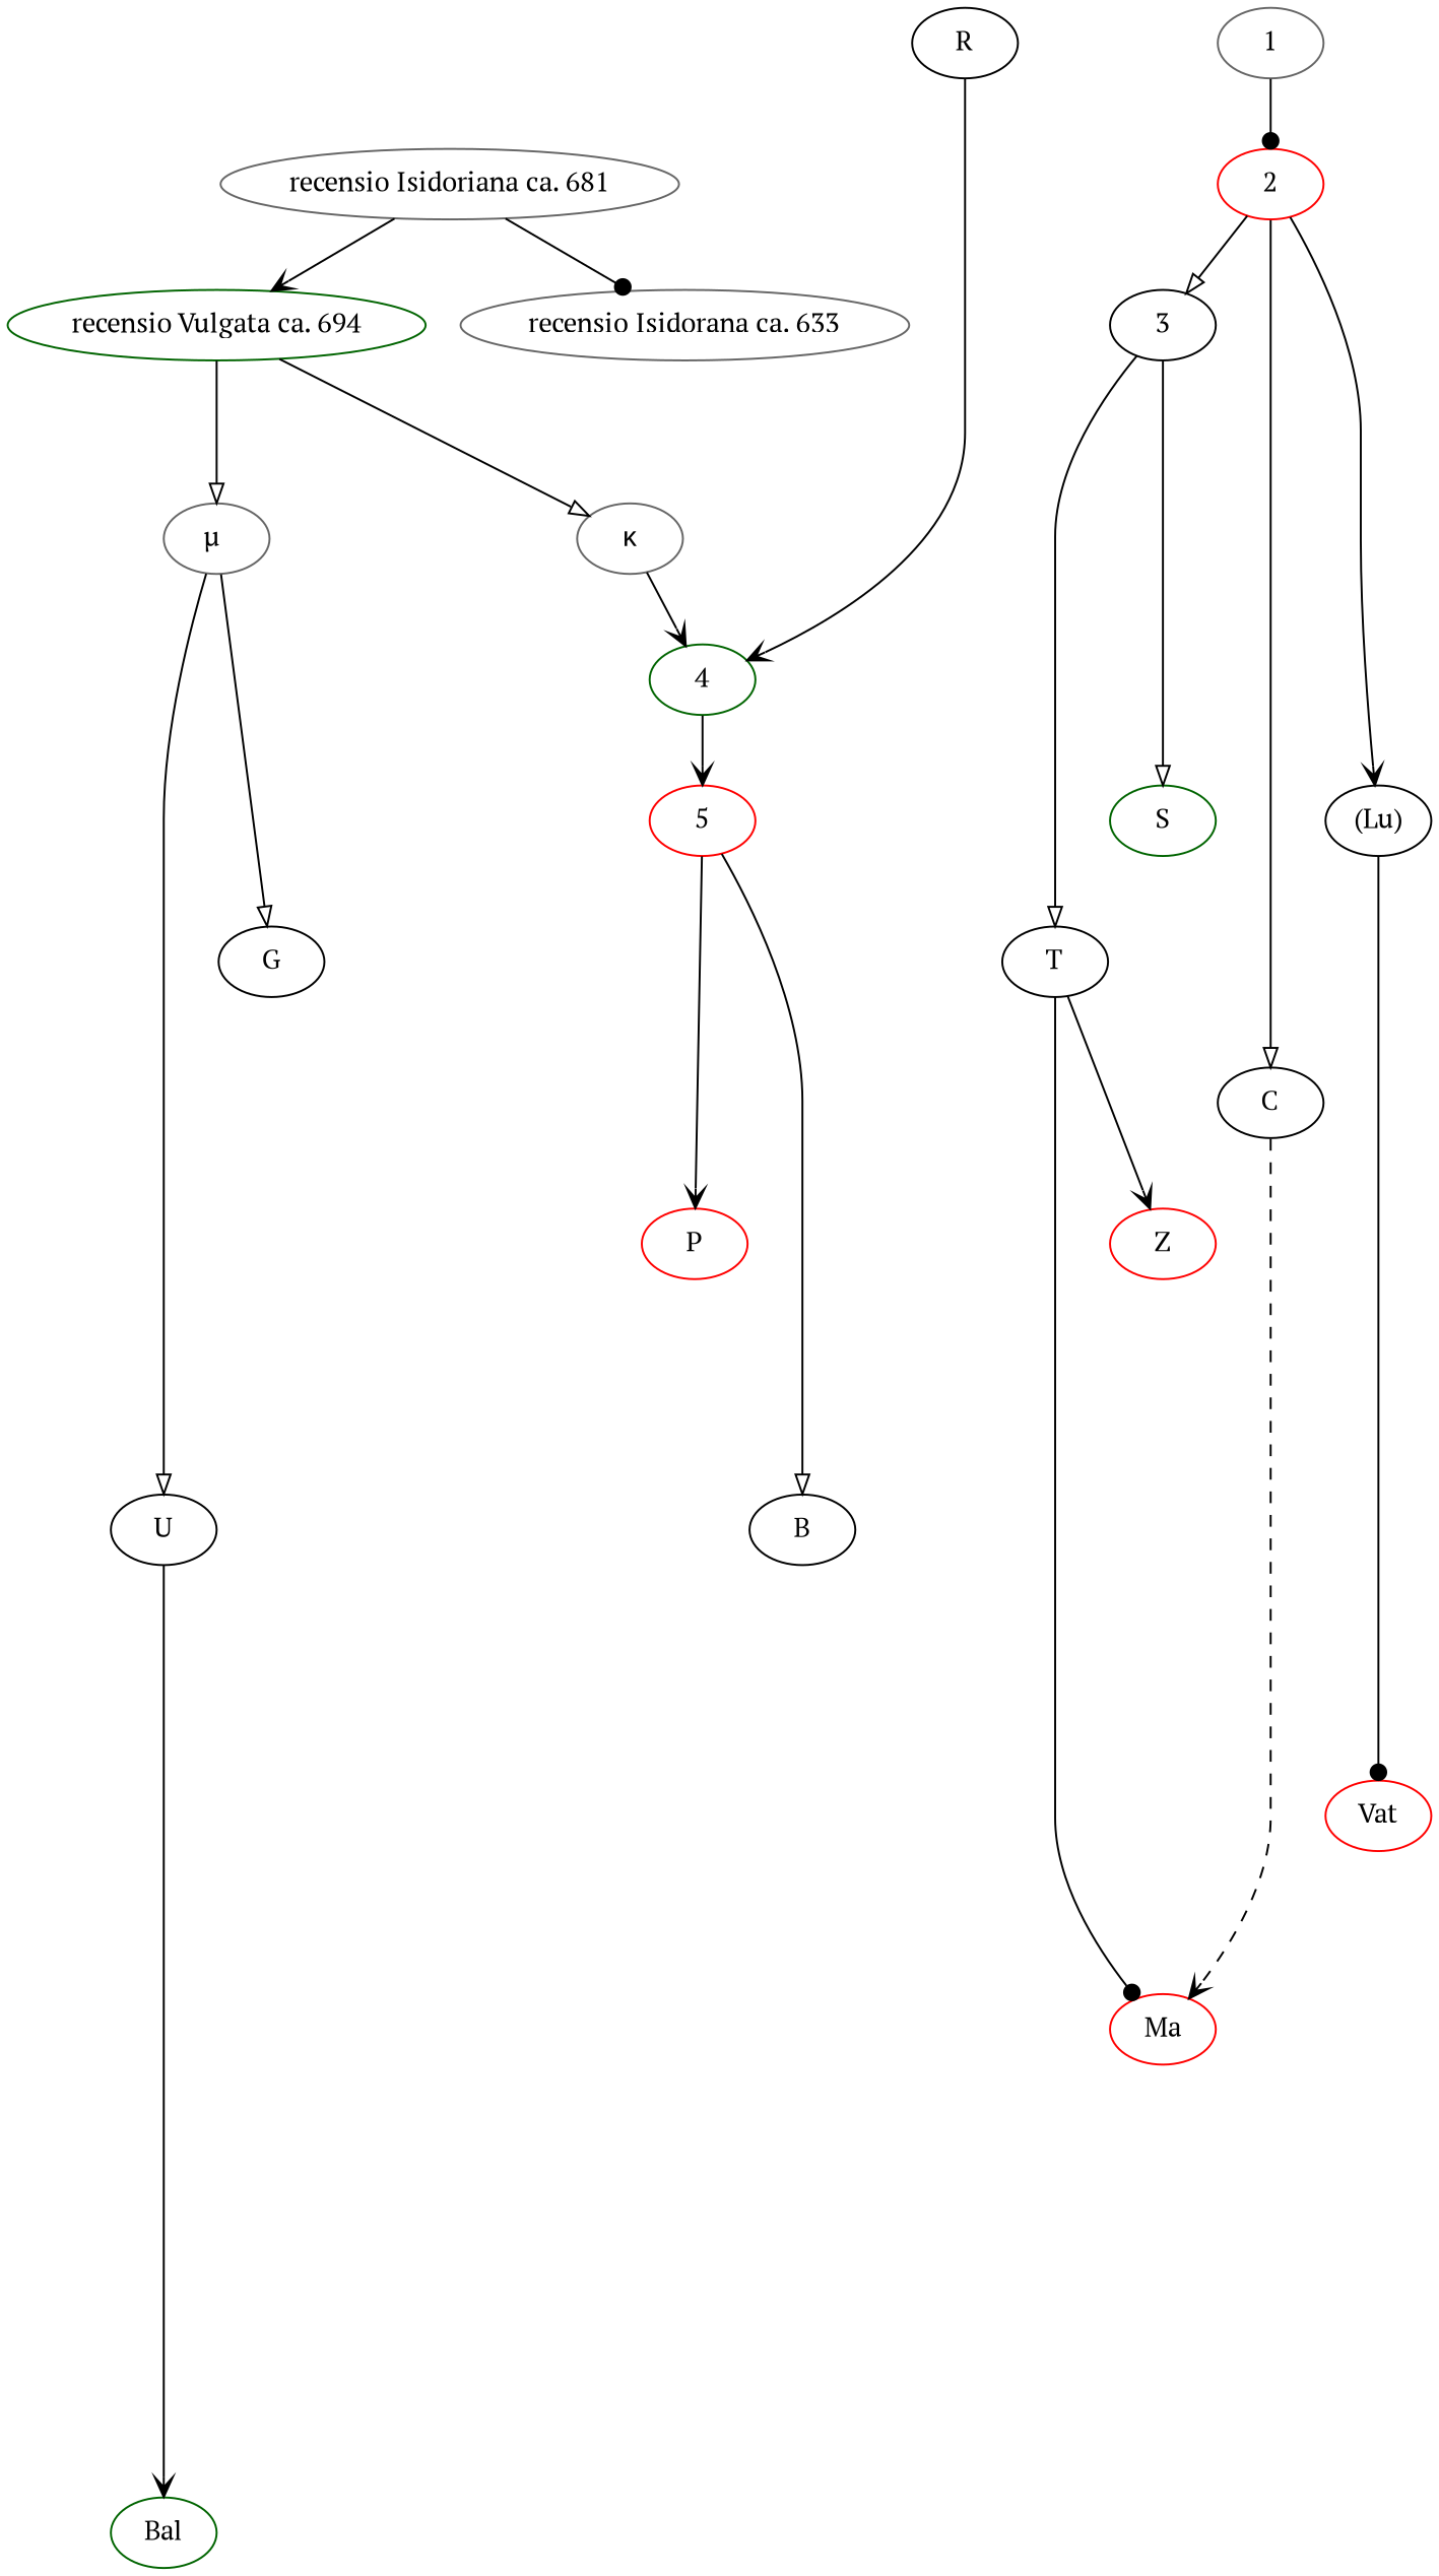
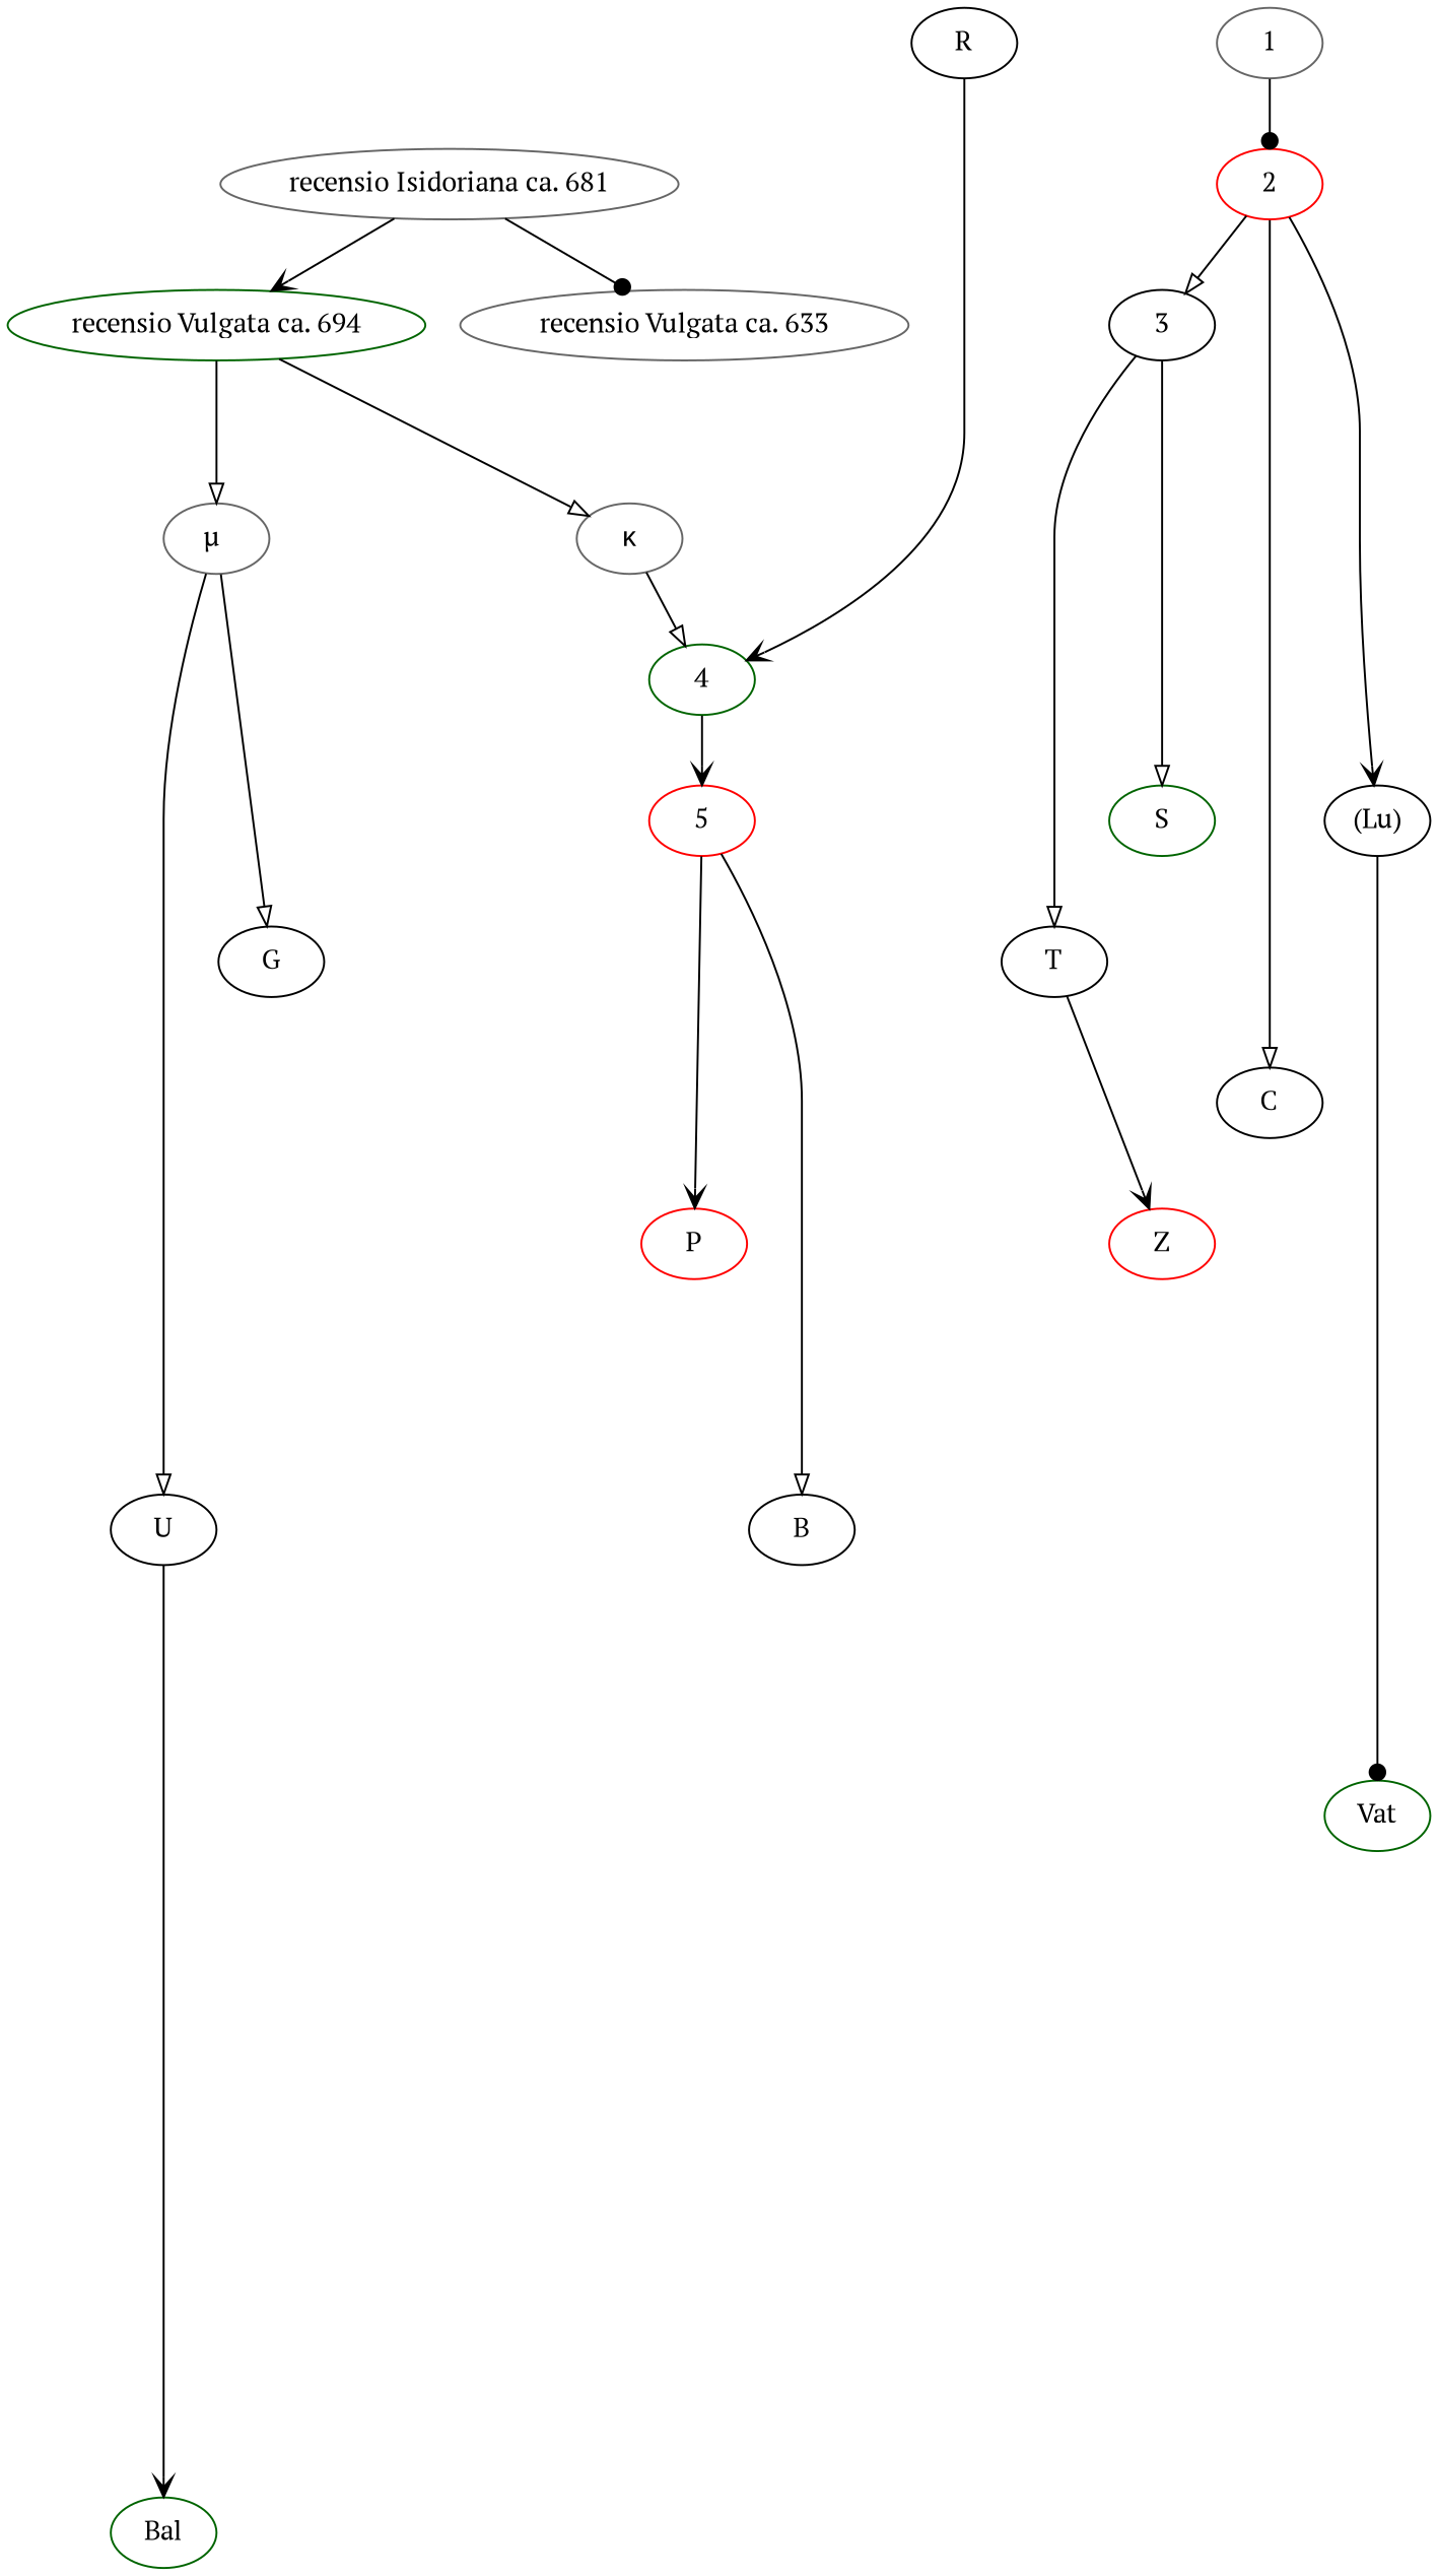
  digraph {
    fontname="PT Serif"
    node [color=black fontname="PT Serif"]
    edge [arrowhead=onormal fontname="PT Serif"]
    n1 [color=gray40 label="recensio Isidoriana ca. 681"]
-   n2 [color=gray40 label="recensio Isidorana ca. 633"]
+   n2 [color=gray40 label="recensio Vulgata ca. 633"]
    n3 [color=darkgreen label="recensio Vulgata ca. 694"]
    n4 [color=gray40 label="κ"]
    n5 [color=gray40 label="μ "]
    4 [color=darkgreen]
    n7 [label=U]
    n8 [label=G]
    1 [color=gray40]
    2 [color=red]
    5 [color=red]
    3
    n13 [label=C]
    n14 [label="(Lu)"]
    n15 [label=T]
    n16 [color=darkgreen label=S]
-   n17 [color=red label=Ma]
-   n18 [color=red label=Vat]
+   n18 [color=darkgreen label=Vat]
    n19 [color=red label=Z]
    n20 [color=red label=P]
    n21 [label=B]
    n22 [label=R]
    n23 [color=darkgreen label=Bal]
    n1 -> n2 [arrowhead=dot]
    n1 -> n3 [arrowhead=vee]
    n3 -> n4 [minlen=2]
    n3 -> n5 [minlen=2]
-   n4 -> 4 [arrowhead=vee]
+   n4 -> 4
    n5 -> n7 [minlen=8]
    n5 -> n8 [minlen=3]
    4 -> 5 [arrowhead=vee]
    n7 -> n23 [arrowhead=vee minlen=11]
    1 -> 2 [arrowhead=dot]
    2 -> 3
    2 -> n13 [minlen=5]
    2 -> n14 [arrowhead=vee minlen=5]
    5 -> n20 [arrowhead=vee minlen=3]
    5 -> n21 [minlen=6]
    3 -> n15 [minlen=5]
    3 -> n16 [minlen=4]
-   n13 -> n17 [arrowhead=vee style=dashed]
    n14 -> n18 [arrowhead=dot minlen=9]
-   n15 -> n17 [arrowhead=dot minlen=10]
    n15 -> n19 [arrowhead=vee minlen=2]
    n22 -> 4 [arrowhead=vee minlen=5]
  }
